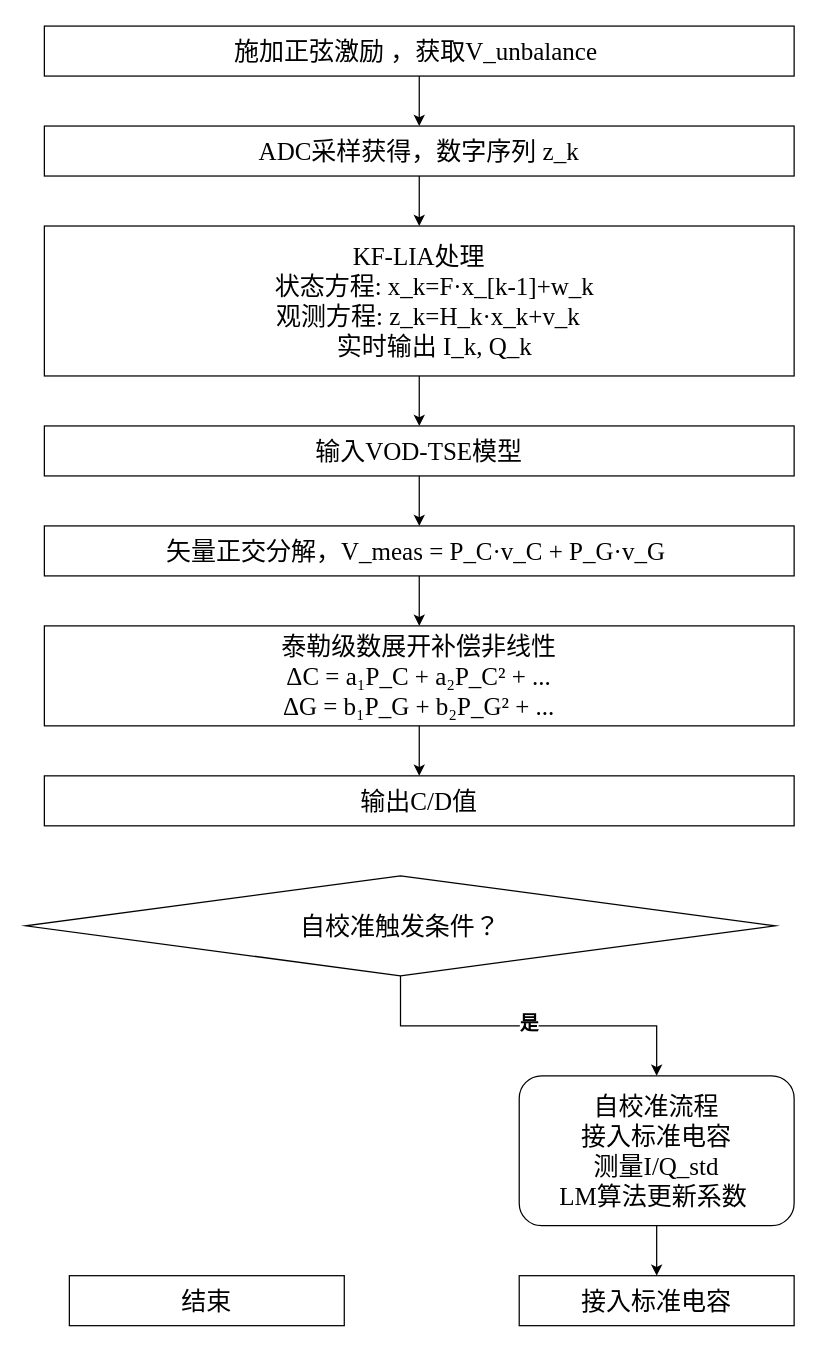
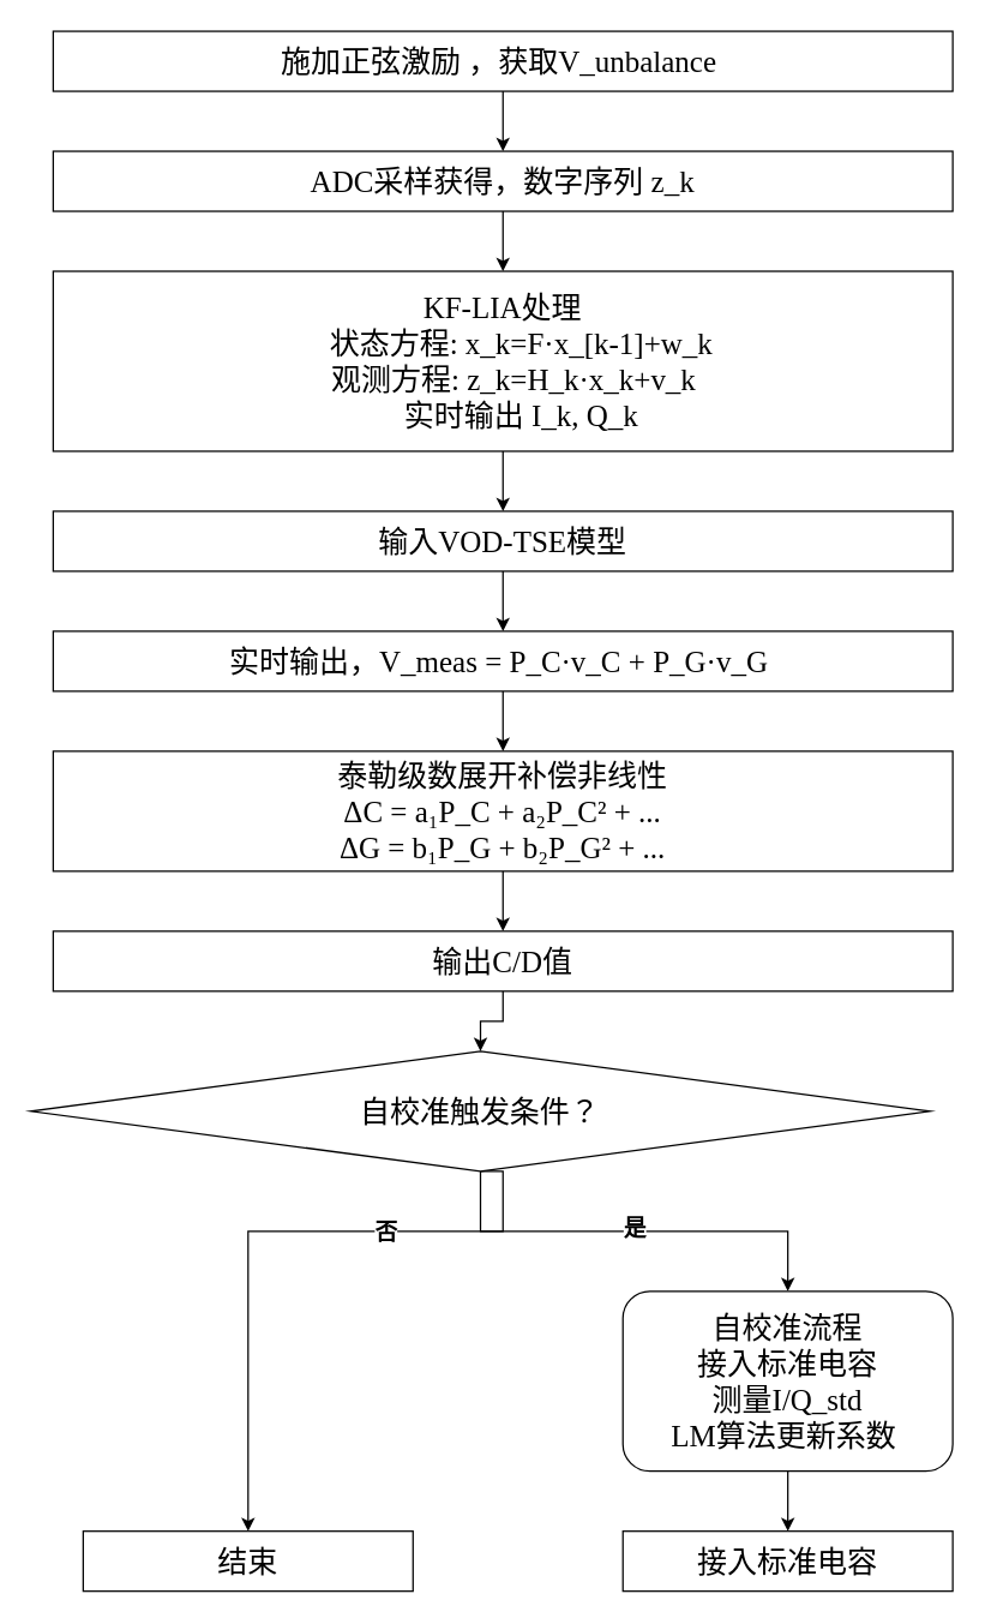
  <mxCell id="0" />
  <mxCell id="1" parent="0" />
  <mxCell id="2" value="" style="edgeStyle=orthogonalEdgeStyle;rounded=0;orthogonalLoop=1;jettySize=auto;html=1;fontFamily=Times New Roman;" edge="1" parent="1" source="3" target="5"><mxGeometry relative="1" as="geometry" /></mxCell>
  <mxCell id="3" value="&lt;div&gt;&lt;font style=&quot;font-size: 20px;&quot;&gt;施加正弦激励 ，&lt;span style=&quot;background-color: transparent; color: light-dark(rgb(0, 0, 0), rgb(255, 255, 255));&quot;&gt;获取V_unbalance&amp;nbsp;&lt;/span&gt;&lt;/font&gt;&lt;/div&gt;" style="rounded=0;whiteSpace=wrap;html=1;fontFamily=Times New Roman;" vertex="1" parent="1"><mxGeometry x="35" y="20" width="600" height="40" as="geometry" /></mxCell>
  <mxCell id="4" value="" style="edgeStyle=orthogonalEdgeStyle;rounded=0;orthogonalLoop=1;jettySize=auto;html=1;fontFamily=Times New Roman;" edge="1" parent="1" source="5" target="7"><mxGeometry relative="1" as="geometry" /></mxCell>
  <mxCell id="5" value="&lt;div&gt;&lt;span style=&quot;font-size: 20px;&quot;&gt;ADC采样获得，&lt;/span&gt;&lt;span style=&quot;font-size: 20px; background-color: transparent; color: light-dark(rgb(0, 0, 0), rgb(255, 255, 255));&quot;&gt;数字序列 z_k&lt;/span&gt;&lt;/div&gt;" style="rounded=0;whiteSpace=wrap;html=1;fontFamily=Times New Roman;" vertex="1" parent="1"><mxGeometry x="35" y="100" width="600" height="40" as="geometry" /></mxCell>
  <mxCell id="6" value="" style="edgeStyle=orthogonalEdgeStyle;rounded=0;orthogonalLoop=1;jettySize=auto;html=1;fontFamily=Times New Roman;" edge="1" parent="1" source="7" target="9"><mxGeometry relative="1" as="geometry" /></mxCell>
  <mxCell id="7" value="&lt;div&gt;&lt;span style=&quot;font-size: 20px;&quot;&gt;KF-LIA处理&lt;/span&gt;&lt;/div&gt;&lt;div&gt;&lt;span style=&quot;font-size: 20px;&quot;&gt;&amp;nbsp; &amp;nbsp; &amp;nbsp;状态方程: x_k=F·x_[&lt;/span&gt;&lt;span style=&quot;font-size: 20px; background-color: transparent; color: light-dark(rgb(0, 0, 0), rgb(255, 255, 255));&quot;&gt;k-1&lt;/span&gt;&lt;span style=&quot;font-size: 20px; background-color: transparent; color: light-dark(rgb(0, 0, 0), rgb(255, 255, 255));&quot;&gt;]+w_k&lt;/span&gt;&lt;/div&gt;&lt;div&gt;&lt;span style=&quot;font-size: 20px;&quot;&gt;&amp;nbsp; &amp;nbsp;观测方程: z_k=H_k·x_k+v_k&lt;/span&gt;&lt;/div&gt;&lt;div&gt;&lt;span style=&quot;font-size: 20px;&quot;&gt;&amp;nbsp; &amp;nbsp; &amp;nbsp;实时输出 I_k, Q_k&lt;/span&gt;&lt;/div&gt;" style="rounded=0;whiteSpace=wrap;html=1;fontFamily=Times New Roman;" vertex="1" parent="1"><mxGeometry x="35" y="180" width="600" height="120" as="geometry" /></mxCell>
  <mxCell id="8" value="" style="edgeStyle=orthogonalEdgeStyle;rounded=0;orthogonalLoop=1;jettySize=auto;html=1;fontFamily=Times New Roman;" edge="1" parent="1" source="9" target="11"><mxGeometry relative="1" as="geometry" /></mxCell>
  <mxCell id="9" value="&lt;span style=&quot;font-size: 20px;&quot;&gt;输入VOD-TSE模型&lt;/span&gt;" style="rounded=0;whiteSpace=wrap;html=1;fontFamily=Times New Roman;" vertex="1" parent="1"><mxGeometry x="35" y="340" width="600" height="40" as="geometry" /></mxCell>
  <mxCell id="10" value="" style="edgeStyle=orthogonalEdgeStyle;rounded=0;orthogonalLoop=1;jettySize=auto;html=1;" edge="1" parent="1" source="11" target="13"><mxGeometry relative="1" as="geometry" /></mxCell>
- <mxCell id="11" value="&lt;span style=&quot;font-size: 20px;&quot;&gt;矢量正交分解，V_meas = P_C·v_C + P_G·v_G&amp;nbsp;&lt;/span&gt;" style="rounded=0;whiteSpace=wrap;html=1;fontFamily=Times New Roman;" vertex="1" parent="1"><mxGeometry x="35" y="420" width="600" height="40" as="geometry" /></mxCell>
+ <mxCell id="11" value="&lt;span style=&quot;font-size: 20px;&quot;&gt;实时输出，V_meas = P_C·v_C + P_G·v_G&amp;nbsp;&lt;/span&gt;" style="rounded=0;whiteSpace=wrap;html=1;fontFamily=Times New Roman;" vertex="1" parent="1"><mxGeometry x="35" y="420" width="600" height="40" as="geometry" /></mxCell>
  <mxCell id="12" value="" style="edgeStyle=orthogonalEdgeStyle;rounded=0;orthogonalLoop=1;jettySize=auto;html=1;" edge="1" parent="1" source="13" target="15"><mxGeometry relative="1" as="geometry" /></mxCell>
  <mxCell id="13" value="&lt;span style=&quot;font-size: 20px;&quot;&gt;泰勒级数展开补偿非线性&lt;/span&gt;&lt;div&gt;&lt;span style=&quot;font-size: 20px;&quot;&gt;ΔC = a₁P_C + a₂P_C² + ...&lt;/span&gt;&lt;/div&gt;&lt;div&gt;&lt;span style=&quot;font-size: 20px;&quot;&gt;ΔG = b₁P_G + b₂P_G² + ...&lt;/span&gt;&lt;/div&gt;" style="rounded=0;whiteSpace=wrap;html=1;fontFamily=Times New Roman;" vertex="1" parent="1"><mxGeometry x="35" y="500" width="600" height="80" as="geometry" /></mxCell>
+ <mxCell id="14" value="" style="edgeStyle=orthogonalEdgeStyle;rounded=0;orthogonalLoop=1;jettySize=auto;html=1;" edge="1" parent="1" source="15" target="20"><mxGeometry relative="1" as="geometry" /></mxCell>
  <mxCell id="15" value="&lt;span style=&quot;font-size: 20px;&quot;&gt;输出C/D值&lt;/span&gt;" style="rounded=0;whiteSpace=wrap;html=1;fontFamily=Times New Roman;" vertex="1" parent="1"><mxGeometry x="35" y="620" width="600" height="40" as="geometry" /></mxCell>
  <mxCell id="16" style="edgeStyle=orthogonalEdgeStyle;rounded=0;orthogonalLoop=1;jettySize=auto;html=1;exitX=0.5;exitY=1;exitDx=0;exitDy=0;exitPerimeter=0;entryX=0.5;entryY=0;entryDx=0;entryDy=0;" edge="1" parent="1" source="20" target="22"><mxGeometry relative="1" as="geometry" /></mxCell>
  <mxCell id="17" value="是" style="edgeLabel;html=1;align=center;verticalAlign=middle;resizable=0;points=[];fontStyle=1;fontSize=15;" vertex="1" connectable="0" parent="16"><mxGeometry x="-0.001" y="3" relative="1" as="geometry"><mxPoint as="offset" /></mxGeometry></mxCell>
+ <mxCell id="18" style="edgeStyle=orthogonalEdgeStyle;rounded=0;orthogonalLoop=1;jettySize=auto;html=1;exitX=0.5;exitY=1;exitDx=0;exitDy=0;exitPerimeter=0;entryX=0.5;entryY=0;entryDx=0;entryDy=0;" edge="1" parent="1" source="20" target="24"><mxGeometry relative="1" as="geometry"><Array as="points"><mxPoint x="335" y="820" /><mxPoint x="165" y="820" /></Array></mxGeometry></mxCell>
+ <mxCell id="19" value="否" style="edgeLabel;html=1;align=center;verticalAlign=middle;resizable=0;points=[];fontStyle=1;fontSize=15;" vertex="1" connectable="0" parent="18"><mxGeometry x="-0.424" y="-1" relative="1" as="geometry"><mxPoint x="-12" as="offset" /></mxGeometry></mxCell>
  <mxCell id="20" value="&lt;font style=&quot;font-size: 20px;&quot;&gt;自校准触发条件？&lt;/font&gt;" style="strokeWidth=1;html=1;shape=mxgraph.flowchart.decision;whiteSpace=wrap;fontFamily=Times New Roman;" vertex="1" parent="1"><mxGeometry x="20" y="700" width="600" height="80" as="geometry" /></mxCell>
  <mxCell id="21" value="" style="edgeStyle=orthogonalEdgeStyle;rounded=0;orthogonalLoop=1;jettySize=auto;html=1;" edge="1" parent="1" source="22" target="23"><mxGeometry relative="1" as="geometry" /></mxCell>
  <mxCell id="22" value="&lt;span style=&quot;font-size: 20px;&quot;&gt;自校准流程&lt;/span&gt;&lt;div&gt;&lt;span style=&quot;font-size: 20px;&quot;&gt;接入标准电容&lt;/span&gt;&lt;/div&gt;&lt;div&gt;&lt;span style=&quot;font-size: 20px;&quot;&gt;测量I/Q_std&lt;/span&gt;&lt;/div&gt;&lt;div&gt;&lt;span style=&quot;font-size: 20px;&quot;&gt;LM算法更新系数&amp;nbsp;&lt;/span&gt;&lt;/div&gt;" style="whiteSpace=wrap;html=1;fontFamily=Times New Roman;rounded=1;" vertex="1" parent="1"><mxGeometry x="415" y="860" width="220" height="120" as="geometry" /></mxCell>
  <mxCell id="23" value="&lt;span style=&quot;font-size: 20px;&quot;&gt;接入标准电容&lt;/span&gt;" style="rounded=0;whiteSpace=wrap;html=1;fontFamily=Times New Roman;" vertex="1" parent="1"><mxGeometry x="415" y="1020" width="220" height="40" as="geometry" /></mxCell>
  <mxCell id="24" value="&lt;span style=&quot;font-size: 20px;&quot;&gt;结束&lt;/span&gt;" style="rounded=0;whiteSpace=wrap;html=1;fontFamily=Times New Roman;" vertex="1" parent="1"><mxGeometry x="55" y="1020" width="220" height="40" as="geometry" /></mxCell>
